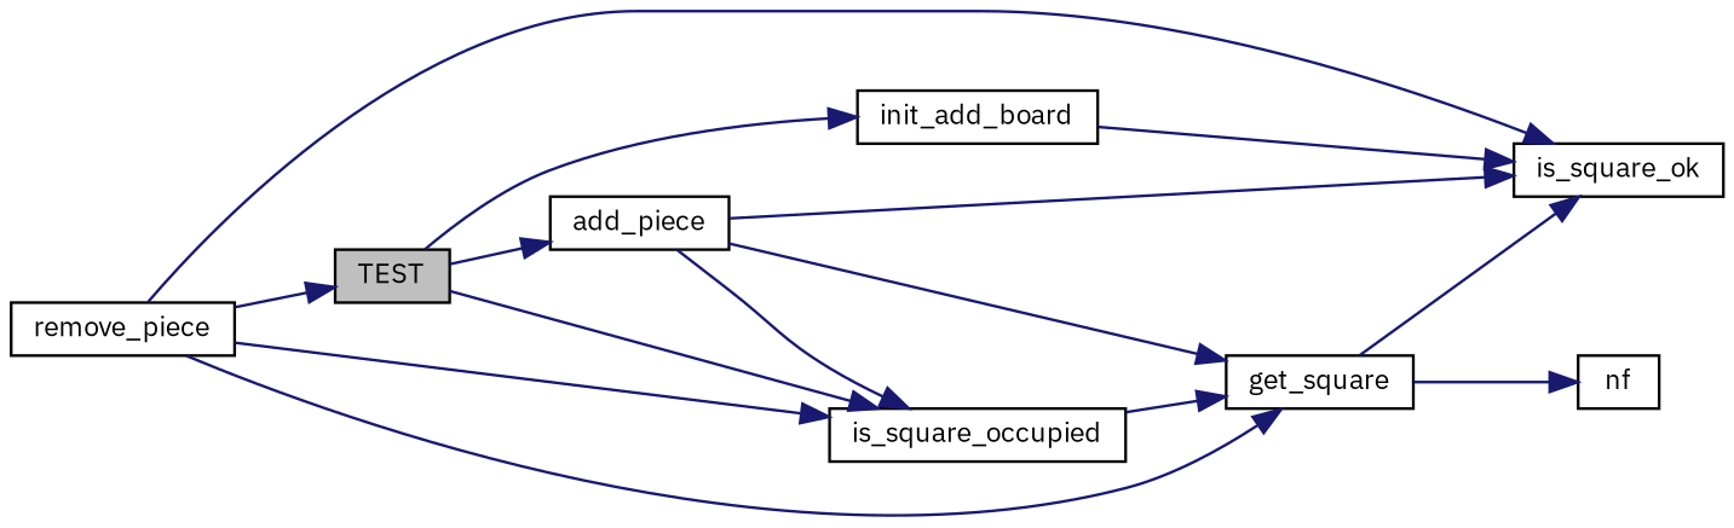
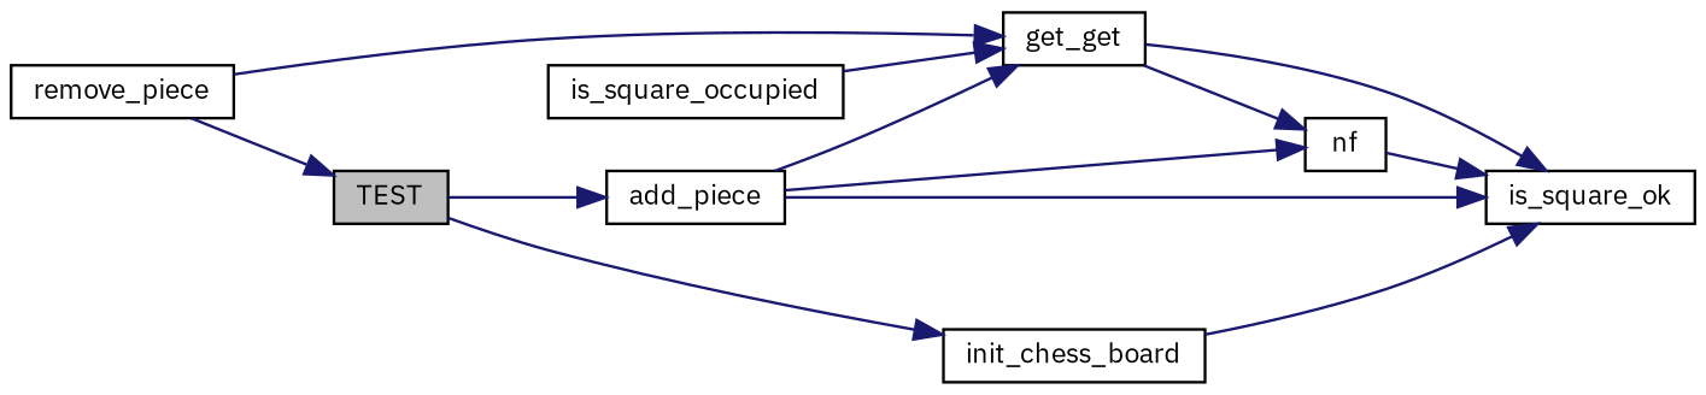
  digraph {
    fontname="IBM Plex Sans"
    rankdir=LR
    node [color=black fillcolor=white fontname="IBM Plex Sans" fontsize=10 shape=record style=filled]
    edge [color=midnightblue fontname="IBM Plex Sans" fontsize=10 labelfontname="FreeSans.ttf" labelfontsize=10 style=solid]
    n1 [fillcolor=grey75 fontcolor=black height=0.2 label=TEST width=0.4]
    n2 [height=0.2 label=add_piece width=0.4]
    n3 [height=0.2 label=is_square_occupied width=0.4]
-   n4 [height=0.2 label=init_add_board width=0.4]
-   n5 [height=0.2 label=get_square width=0.4]
+   n4 [height=0.2 label=init_chess_board width=0.4]
+   n5 [height=0.2 label=get_get width=0.4]
    n6 [height=0.2 label=is_square_ok width=0.4]
    n7 [height=0.2 label=remove_piece width=0.4]
    n8 [height=0.2 label=nf width=0.4]
    n1 -> n2
-   n1 -> n3
    n1 -> n4
-   n2 -> n3
+   n2 -> n8
    n2 -> n5
    n2 -> n6
    n3 -> n5
    n4 -> n6
    n5 -> n6
    n5 -> n8
    n7 -> n1
-   n7 -> n3
    n7 -> n5
-   n7 -> n6
+   n8 -> n6
  }
